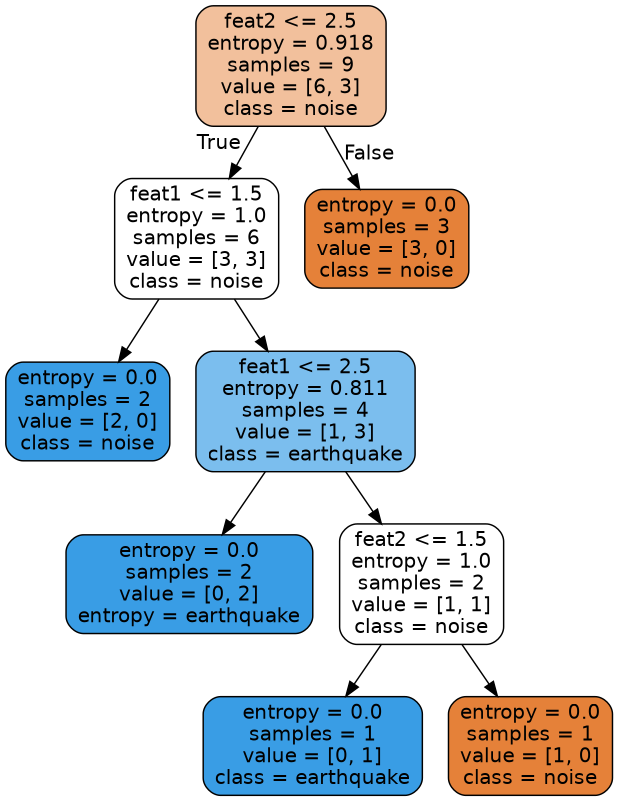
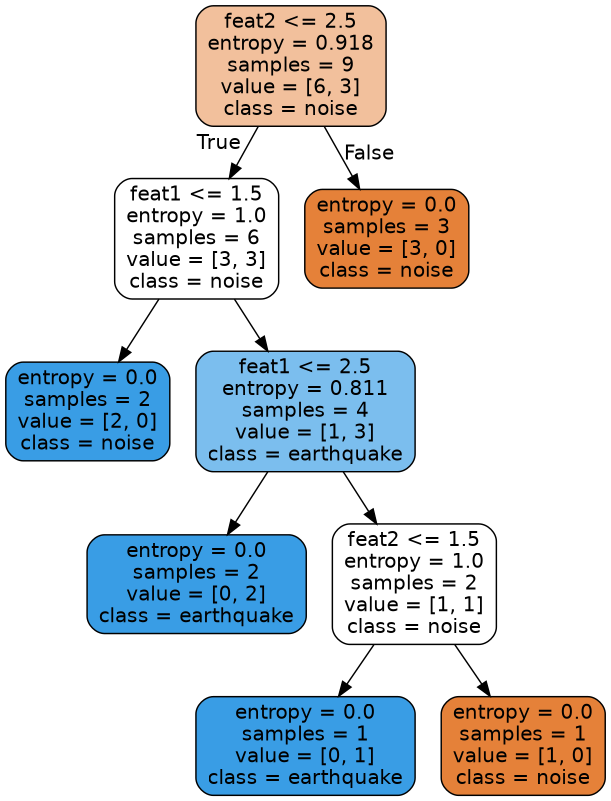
  digraph {
    node [color=black fillcolor="#399de5ff" fontname=helvetica shape=box style="filled, rounded"]
    edge [fontname=helvetica]
    n1 [fillcolor="#e581397f" label="feat2 <= 2.5\nentropy = 0.918\nsamples = 9\nvalue = [6, 3]\nclass = noise"]
    n2 [fillcolor="#e5813900" label="feat1 <= 1.5\nentropy = 1.0\nsamples = 6\nvalue = [3, 3]\nclass = noise"]
    n3 [fillcolor="#e58139ff" label="entropy = 0.0\nsamples = 3\nvalue = [3, 0]\nclass = noise"]
    n4 [label="entropy = 0.0\nsamples = 2\nvalue = [2, 0]\nclass = noise"]
    n5 [fillcolor="#399de5aa" label="feat1 <= 2.5\nentropy = 0.811\nsamples = 4\nvalue = [1, 3]\nclass = earthquake"]
-   n6 [label="entropy = 0.0\nsamples = 2\nvalue = [0, 2]\nentropy = earthquake"]
+   n6 [label="entropy = 0.0\nsamples = 2\nvalue = [0, 2]\nclass = earthquake"]
    n7 [fillcolor="#e5813900" label="feat2 <= 1.5\nentropy = 1.0\nsamples = 2\nvalue = [1, 1]\nclass = noise"]
    n8 [label="entropy = 0.0\nsamples = 1\nvalue = [0, 1]\nclass = earthquake"]
    n9 [fillcolor="#e58139ff" label="entropy = 0.0\nsamples = 1\nvalue = [1, 0]\nclass = noise"]
    n1 -> n2 [headlabel=True labelangle=45 labeldistance=2.5]
    n1 -> n3 [headlabel=False labelangle=-45 labeldistance=2.5]
    n2 -> n4
    n2 -> n5
    n5 -> n6
    n5 -> n7
    n7 -> n8
    n7 -> n9
  }
